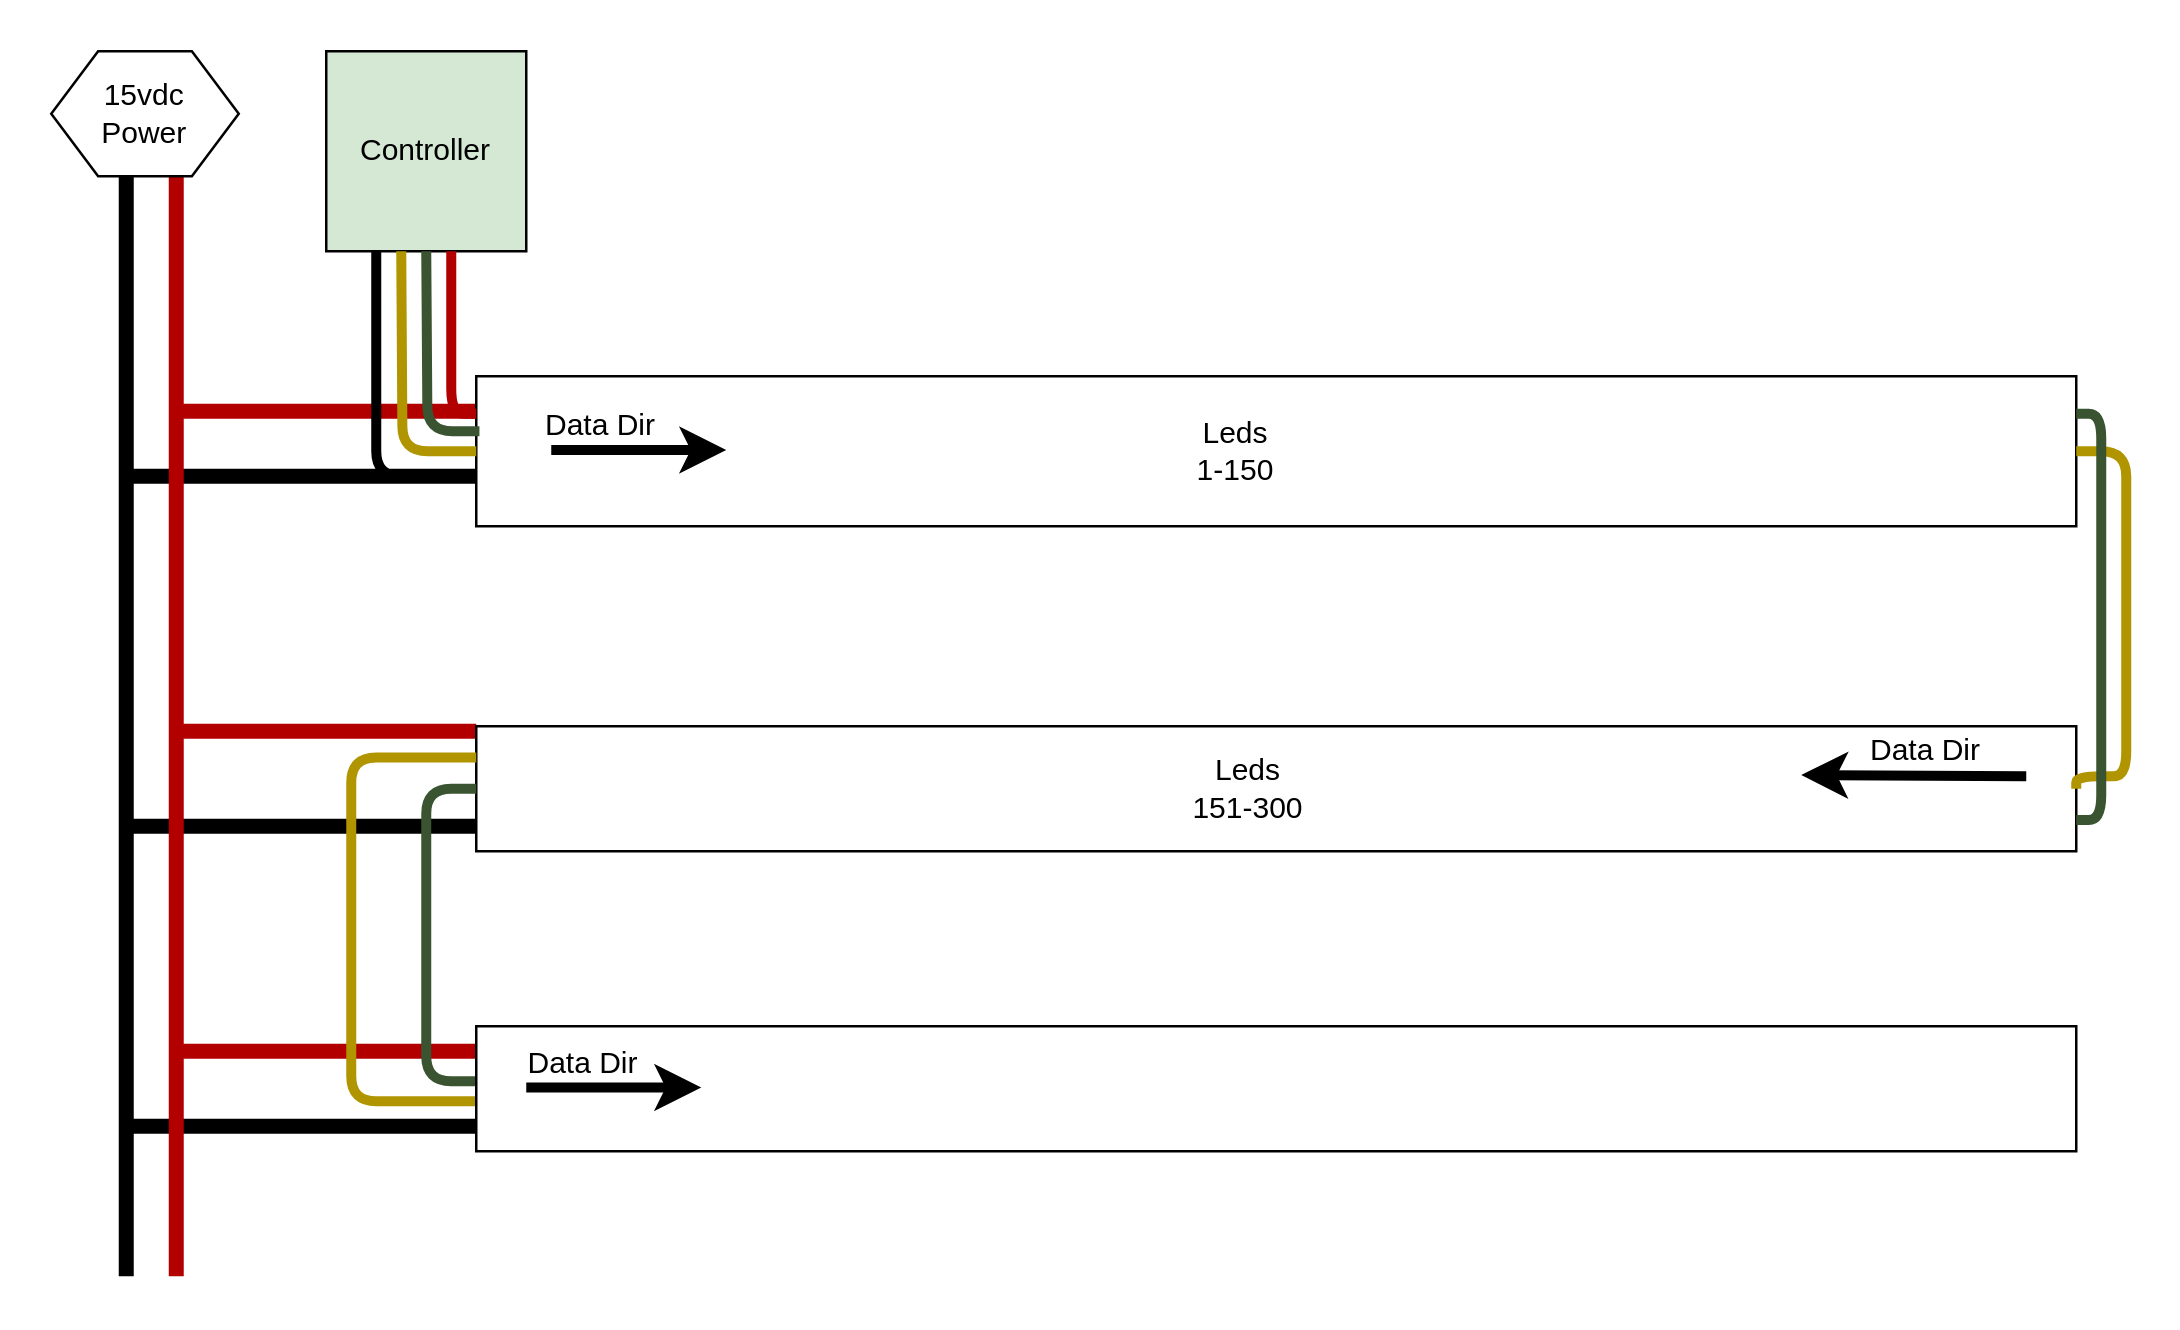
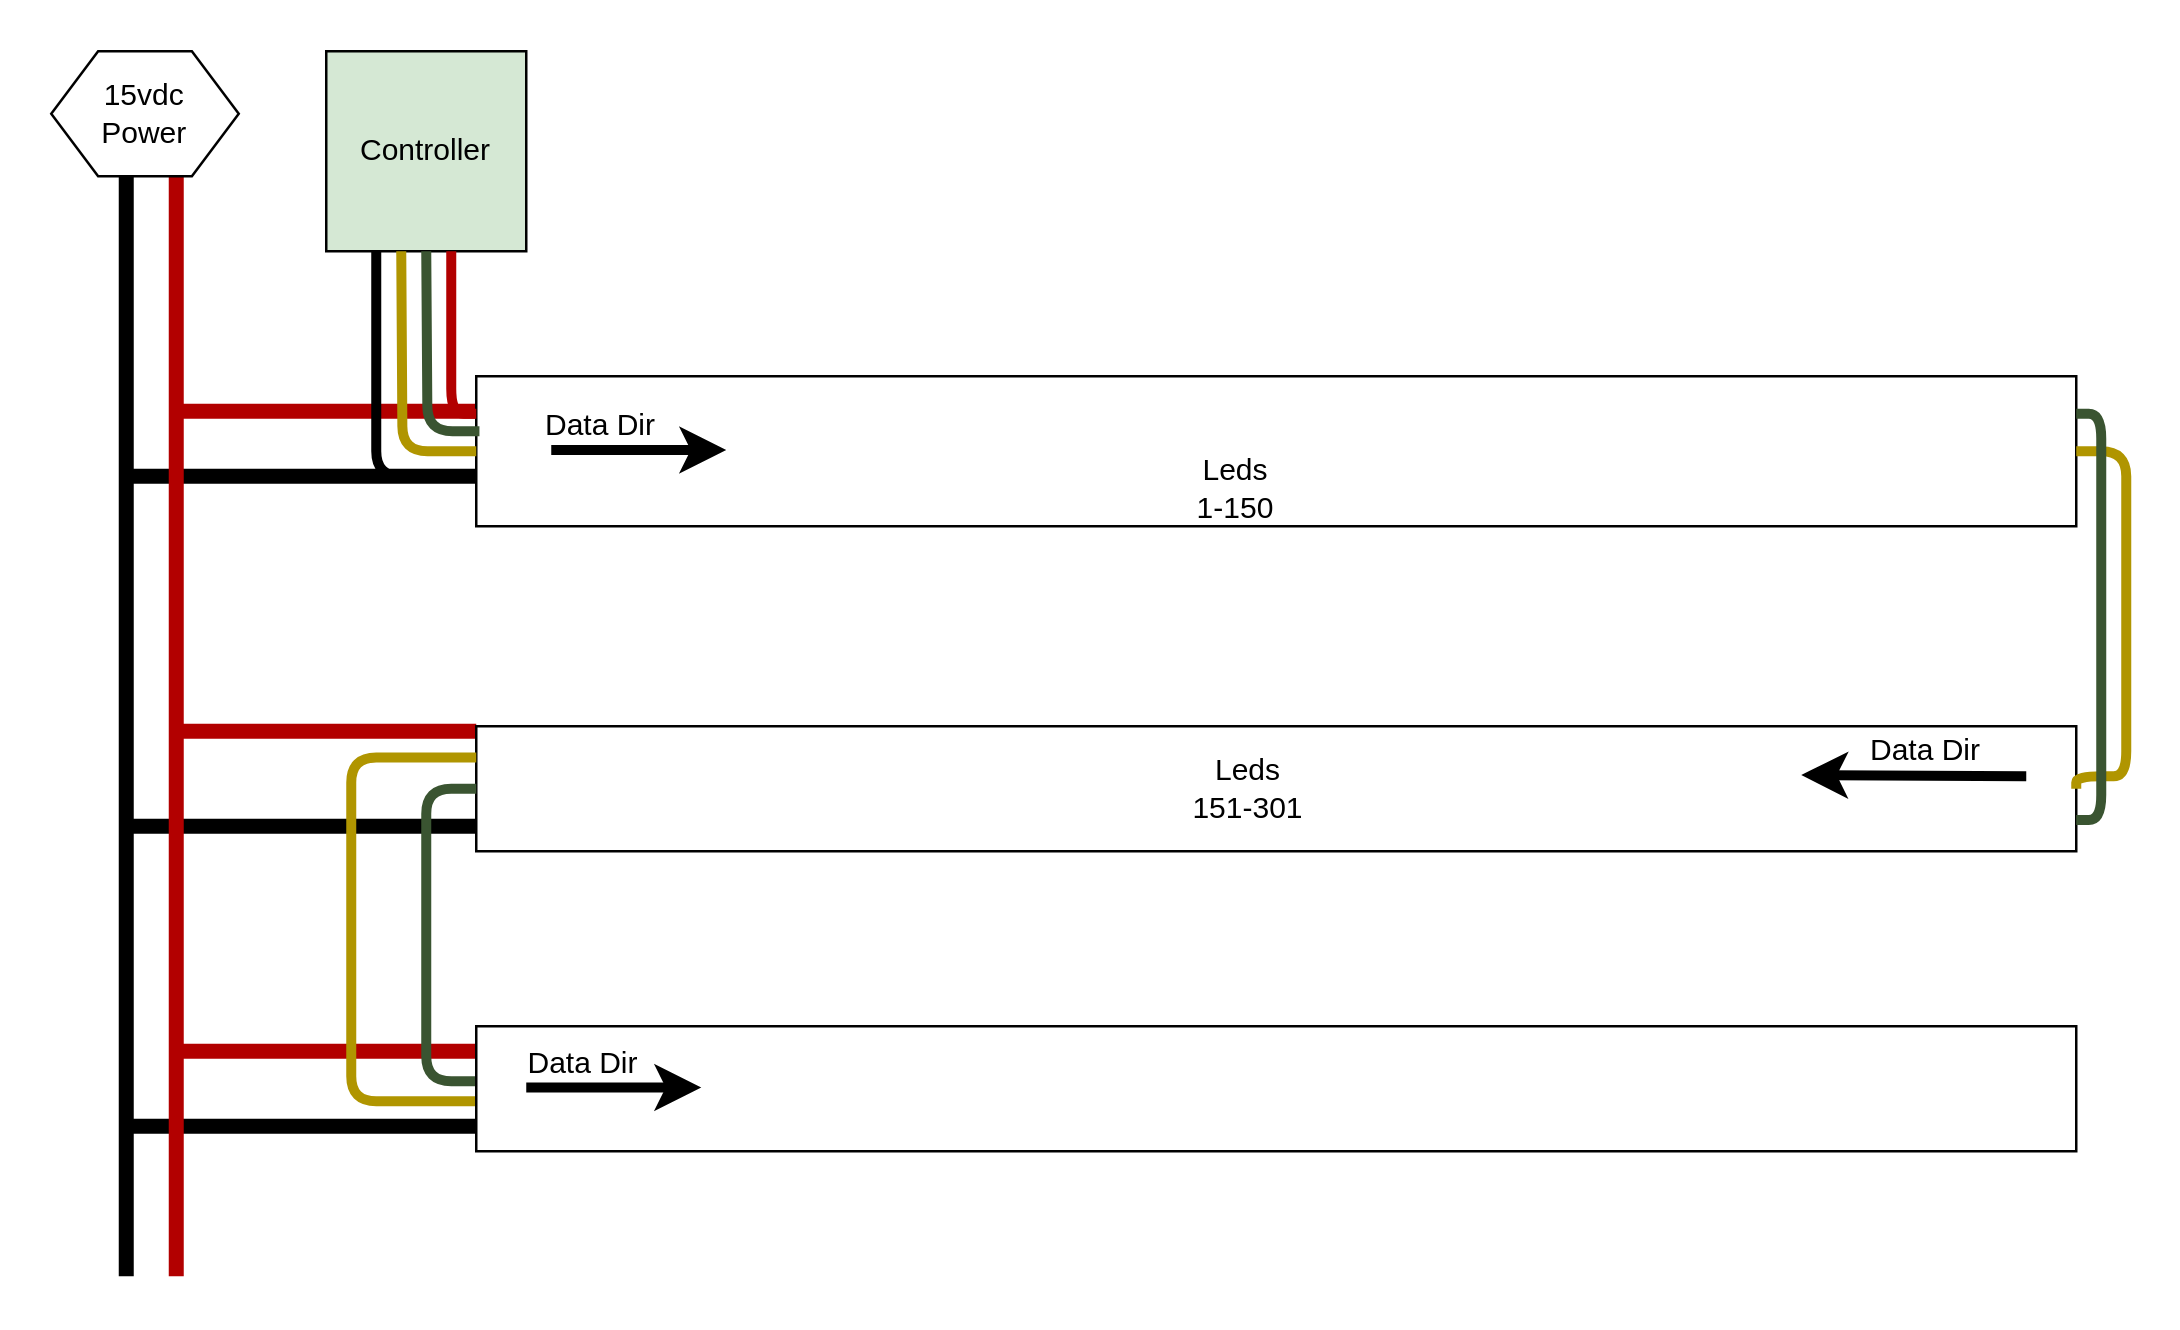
  <mxCell id="0" />
  <mxCell id="1" parent="0" />
  <mxCell id="2" value="" style="endArrow=none;html=1;strokeWidth=6;fillColor=#e51400;strokeColor=#000000;" edge="1" parent="1"><mxGeometry width="50" height="50" relative="1" as="geometry"><mxPoint x="190" y="330" as="sourcePoint" /><mxPoint x="50" y="330" as="targetPoint" /></mxGeometry></mxCell>
  <mxCell id="3" value="" style="endArrow=none;html=1;strokeWidth=6;fillColor=#e51400;strokeColor=#000000;" edge="1" parent="1"><mxGeometry width="50" height="50" relative="1" as="geometry"><mxPoint x="190" y="450" as="sourcePoint" /><mxPoint x="50" y="450" as="targetPoint" /></mxGeometry></mxCell>
  <mxCell id="4" value="" style="endArrow=none;html=1;strokeWidth=6;fillColor=#e51400;strokeColor=#000000;" edge="1" parent="1"><mxGeometry width="50" height="50" relative="1" as="geometry"><mxPoint x="190" y="190" as="sourcePoint" /><mxPoint x="50" y="190" as="targetPoint" /></mxGeometry></mxCell>
  <mxCell id="5" value="" style="endArrow=none;html=1;strokeWidth=6;fillColor=#e51400;strokeColor=#B20000;" edge="1" parent="1"><mxGeometry width="50" height="50" relative="1" as="geometry"><mxPoint x="190" y="292" as="sourcePoint" /><mxPoint x="70" y="292" as="targetPoint" /></mxGeometry></mxCell>
  <mxCell id="6" value="" style="endArrow=none;html=1;strokeWidth=6;fillColor=#e51400;strokeColor=#B20000;" edge="1" parent="1"><mxGeometry width="50" height="50" relative="1" as="geometry"><mxPoint x="190" y="420" as="sourcePoint" /><mxPoint x="70" y="420" as="targetPoint" /></mxGeometry></mxCell>
  <mxCell id="7" value="" style="endArrow=none;html=1;strokeWidth=6;fillColor=#e51400;strokeColor=#B20000;" edge="1" parent="1"><mxGeometry width="50" height="50" relative="1" as="geometry"><mxPoint x="190" y="164" as="sourcePoint" /><mxPoint x="70" y="164" as="targetPoint" /></mxGeometry></mxCell>
  <mxCell id="8" value="" style="rounded=0;whiteSpace=wrap;html=1;" vertex="1" parent="1"><mxGeometry x="190" y="150" width="640" height="60" as="geometry" /></mxCell>
  <mxCell id="9" value="" style="rounded=0;whiteSpace=wrap;html=1;" vertex="1" parent="1"><mxGeometry x="190" y="290" width="640" height="50" as="geometry" /></mxCell>
  <mxCell id="10" value="Controller" style="whiteSpace=wrap;html=1;aspect=fixed;fillColor=#d5e8d4;" vertex="1" parent="1"><mxGeometry x="130" y="20" width="80" height="80" as="geometry" /></mxCell>
  <mxCell id="11" value="" style="endArrow=none;html=1;fillColor=#e3c800;strokeColor=#B09500;strokeWidth=4;edgeStyle=orthogonalEdgeStyle;exitX=0;exitY=0.5;exitDx=0;exitDy=0;" edge="1" parent="1" source="8"><mxGeometry width="50" height="50" relative="1" as="geometry"><mxPoint x="160" y="180" as="sourcePoint" /><mxPoint x="160" y="100" as="targetPoint" /></mxGeometry></mxCell>
  <mxCell id="12" value="" style="endArrow=none;html=1;fillColor=#6d8764;strokeColor=#3A5431;strokeWidth=4;edgeStyle=orthogonalEdgeStyle;exitX=0.002;exitY=0.367;exitDx=0;exitDy=0;exitPerimeter=0;" edge="1" parent="1" source="8"><mxGeometry width="50" height="50" relative="1" as="geometry"><mxPoint x="170" y="170" as="sourcePoint" /><mxPoint x="170" y="100" as="targetPoint" /></mxGeometry></mxCell>
  <mxCell id="13" value="" style="endArrow=none;html=1;fillColor=#e51400;strokeColor=#B20000;strokeWidth=4;edgeStyle=orthogonalEdgeStyle;exitX=0;exitY=0.25;exitDx=0;exitDy=0;" edge="1" parent="1" source="8"><mxGeometry width="50" height="50" relative="1" as="geometry"><mxPoint x="180" y="160" as="sourcePoint" /><mxPoint x="180" y="100" as="targetPoint" /></mxGeometry></mxCell>
  <mxCell id="14" value="" style="endArrow=none;html=1;strokeWidth=4;edgeStyle=orthogonalEdgeStyle;" edge="1" parent="1" source="8"><mxGeometry width="50" height="50" relative="1" as="geometry"><mxPoint x="150" y="190" as="sourcePoint" /><mxPoint x="150" y="100" as="targetPoint" /><Array as="points"><mxPoint x="150" y="190" /></Array></mxGeometry></mxCell>
  <mxCell id="15" value="" style="endArrow=classic;html=1;strokeWidth=4;" edge="1" parent="1"><mxGeometry width="50" height="50" relative="1" as="geometry"><mxPoint x="220" y="179.5" as="sourcePoint" /><mxPoint x="290" y="179.5" as="targetPoint" /></mxGeometry></mxCell>
  <mxCell id="16" value="" style="endArrow=classic;html=1;strokeWidth=4;" edge="1" parent="1"><mxGeometry width="50" height="50" relative="1" as="geometry"><mxPoint x="810" y="310" as="sourcePoint" /><mxPoint x="720" y="309.5" as="targetPoint" /></mxGeometry></mxCell>
  <mxCell id="17" value="" style="endArrow=classic;html=1;strokeWidth=4;" edge="1" parent="1"><mxGeometry width="50" height="50" relative="1" as="geometry"><mxPoint x="220" y="434.5" as="sourcePoint" /><mxPoint x="290" y="434.5" as="targetPoint" /></mxGeometry></mxCell>
  <mxCell id="18" value="" style="endArrow=none;html=1;fillColor=#e3c800;strokeColor=#B09500;strokeWidth=4;edgeStyle=orthogonalEdgeStyle;exitX=1;exitY=0.5;exitDx=0;exitDy=0;entryX=1;entryY=0.5;entryDx=0;entryDy=0;" edge="1" parent="1" source="9" target="8"><mxGeometry width="50" height="50" relative="1" as="geometry"><mxPoint x="879" y="290" as="sourcePoint" /><mxPoint x="849" y="210" as="targetPoint" /><Array as="points"><mxPoint x="850" y="310" /><mxPoint x="850" y="180" /></Array></mxGeometry></mxCell>
  <mxCell id="19" value="" style="endArrow=none;html=1;fillColor=#6d8764;strokeColor=#3A5431;strokeWidth=4;edgeStyle=orthogonalEdgeStyle;exitX=1;exitY=0.75;exitDx=0;exitDy=0;entryX=1;entryY=0.25;entryDx=0;entryDy=0;" edge="1" parent="1" source="9" target="8"><mxGeometry width="50" height="50" relative="1" as="geometry"><mxPoint x="880" y="282" as="sourcePoint" /><mxPoint x="859" y="210" as="targetPoint" /></mxGeometry></mxCell>
  <mxCell id="20" value="" style="endArrow=none;html=1;fillColor=#e3c800;strokeColor=#B09500;strokeWidth=4;edgeStyle=orthogonalEdgeStyle;entryX=0;entryY=0.25;entryDx=0;entryDy=0;" edge="1" parent="1" target="9"><mxGeometry width="50" height="50" relative="1" as="geometry"><mxPoint x="200" y="440" as="sourcePoint" /><mxPoint x="159" y="360" as="targetPoint" /><Array as="points"><mxPoint x="140" y="440" /><mxPoint x="140" y="303" /></Array></mxGeometry></mxCell>
  <mxCell id="21" value="" style="endArrow=none;html=1;fillColor=#6d8764;strokeColor=#3A5431;strokeWidth=4;edgeStyle=orthogonalEdgeStyle;exitX=0.002;exitY=0.367;exitDx=0;exitDy=0;exitPerimeter=0;entryX=0;entryY=0.5;entryDx=0;entryDy=0;" edge="1" parent="1" target="9"><mxGeometry width="50" height="50" relative="1" as="geometry"><mxPoint x="190" y="432" as="sourcePoint" /><mxPoint x="169" y="360" as="targetPoint" /><Array as="points"><mxPoint x="170" y="432" /><mxPoint x="170" y="315" /></Array></mxGeometry></mxCell>
  <mxCell id="22" value="" style="rounded=0;whiteSpace=wrap;html=1;" vertex="1" parent="1"><mxGeometry x="190" y="410" width="640" height="50" as="geometry" /></mxCell>
  <mxCell id="23" value="" style="endArrow=none;html=1;strokeWidth=6;" edge="1" parent="1"><mxGeometry width="50" height="50" relative="1" as="geometry"><mxPoint x="50" y="510" as="sourcePoint" /><mxPoint x="50" y="30" as="targetPoint" /></mxGeometry></mxCell>
  <mxCell id="24" value="" style="endArrow=none;html=1;strokeWidth=6;fillColor=#e51400;strokeColor=#B20000;" edge="1" parent="1"><mxGeometry width="50" height="50" relative="1" as="geometry"><mxPoint x="70" y="510" as="sourcePoint" /><mxPoint x="70" y="30" as="targetPoint" /></mxGeometry></mxCell>
  <mxCell id="25" value="15vdc&lt;br&gt;Power" style="shape=hexagon;perimeter=hexagonPerimeter2;whiteSpace=wrap;html=1;" vertex="1" parent="1"><mxGeometry x="20" y="20" width="75" height="50" as="geometry" /></mxCell>
  <mxCell id="26" value="" style="endArrow=classic;html=1;strokeWidth=4;" edge="1" parent="1"><mxGeometry width="50" height="50" relative="1" as="geometry"><mxPoint x="210" y="434.5" as="sourcePoint" /><mxPoint x="280" y="434.5" as="targetPoint" /></mxGeometry></mxCell>
  <mxCell id="27" value="Data Dir" style="text;html=1;strokeColor=none;fillColor=none;align=center;verticalAlign=middle;whiteSpace=wrap;rounded=0;" vertex="1" parent="1"><mxGeometry x="210" y="160" width="60" height="20" as="geometry" /></mxCell>
  <mxCell id="28" value="Data Dir" style="text;html=1;strokeColor=none;fillColor=none;align=center;verticalAlign=middle;whiteSpace=wrap;rounded=0;" vertex="1" parent="1"><mxGeometry x="740" y="290" width="60" height="20" as="geometry" /></mxCell>
  <mxCell id="29" value="Data Dir" style="text;html=1;strokeColor=none;fillColor=none;align=center;verticalAlign=middle;whiteSpace=wrap;rounded=0;" vertex="1" parent="1"><mxGeometry x="203" y="415" width="60" height="20" as="geometry" /></mxCell>
- <mxCell id="30" value="Leds 1-150" style="text;html=1;strokeColor=none;fillColor=none;align=center;verticalAlign=middle;whiteSpace=wrap;rounded=0;" vertex="1" parent="1"><mxGeometry x="474" y="170" width="40" height="20" as="geometry" /></mxCell>
- <mxCell id="31" value="Leds 151-300" style="text;html=1;strokeColor=none;fillColor=none;align=center;verticalAlign=middle;whiteSpace=wrap;rounded=0;" vertex="1" parent="1"><mxGeometry x="474" y="305" width="50" height="20" as="geometry" /></mxCell>
+ <mxCell id="30" value="Leds 1-150" style="text;html=1;strokeColor=none;fillColor=none;align=center;verticalAlign=middle;whiteSpace=wrap;rounded=0;" vertex="1" parent="1"><mxGeometry x="474" y="185" width="40" height="20" as="geometry" /></mxCell>
+ <mxCell id="31" value="Leds 151-301" style="text;html=1;strokeColor=none;fillColor=none;align=center;verticalAlign=middle;whiteSpace=wrap;rounded=0;" vertex="1" parent="1"><mxGeometry x="474" y="305" width="50" height="20" as="geometry" /></mxCell>
